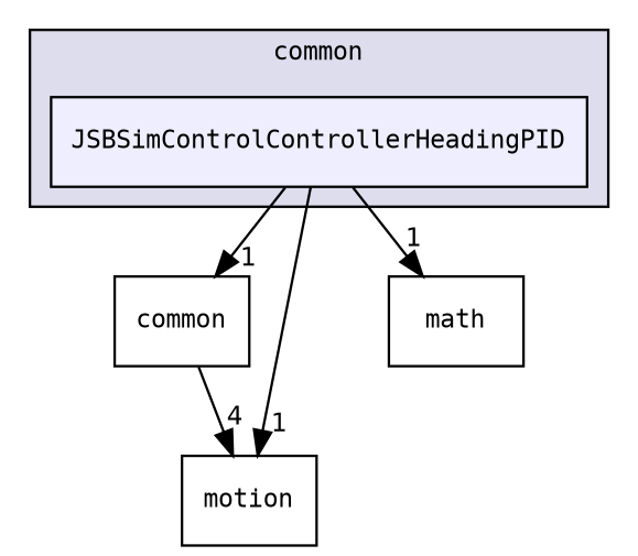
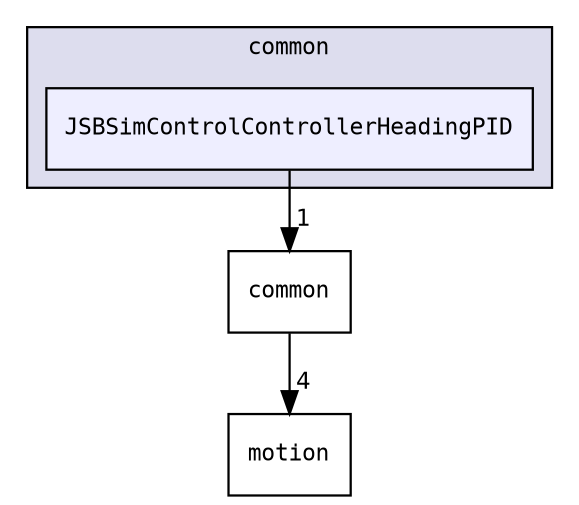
  digraph {
    compound=true
    fontname="DejaVu Sans Mono"
    node [fontname="DejaVu Sans Mono" fontsize=10 shape=box]
    edge [fontname="DejaVu Sans Mono" headlabel=1 labeldistance=1.5 labelfontname=Helvetica labelfontsize=10]
    n1 [fillcolor="#eeeeff" label=JSBSimControlControllerHeadingPID pencolor=black style=filled]
    n2 [label=common]
    n3 [label=motion]
-   n4 [label=math]
    subgraph cluster_1 {
      bgcolor="#ddddee"
      fontsize=10
      label=common
      pencolor=black
      n1
    }
    n1 -> n2
-   n1 -> n3
-   n1 -> n4
    n2 -> n3 [headlabel=4]
  }
